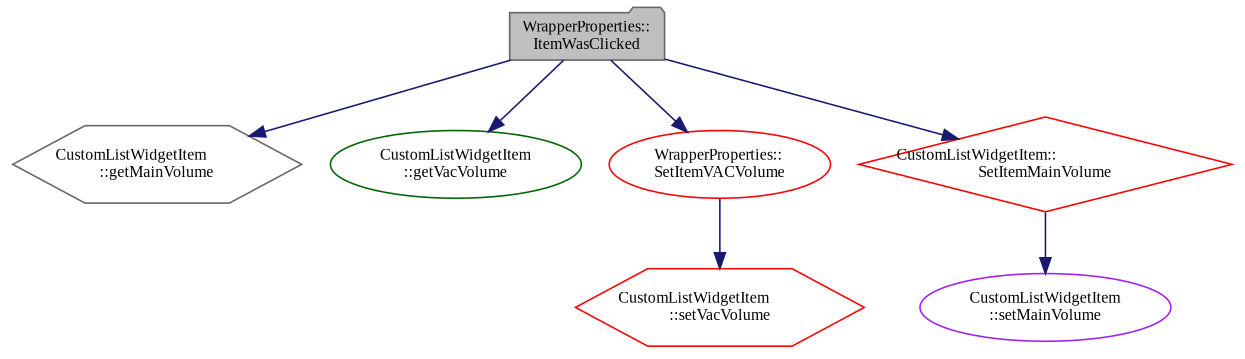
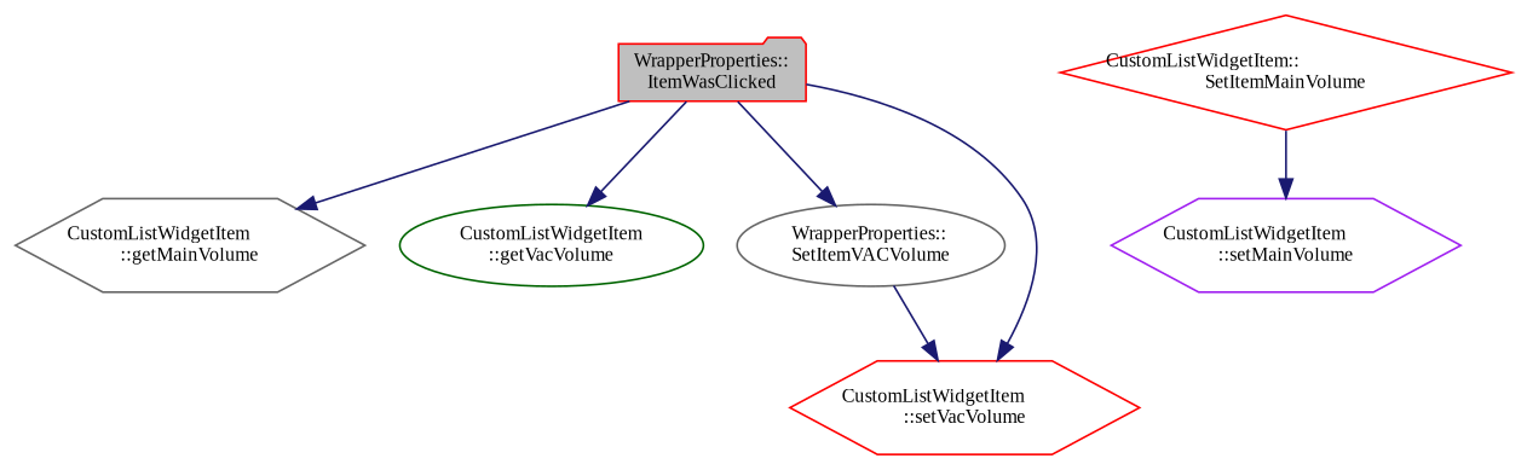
  digraph {
    fontname="Liberation Serif"
    rankdir=TB
    node [color=gray40 fillcolor=white fontname="Liberation Serif" fontsize=10 shape=ellipse style=filled]
    edge [color=midnightblue fontname="Liberation Serif" fontsize=10 labelfontname=Helvetica labelfontsize=10 style=solid]
-   n1 [fillcolor=grey75 fontcolor=black height=0.2 label="WrapperProperties::\lItemWasClicked" shape=folder width=0.4]
+   n1 [color=red fillcolor=grey75 fontcolor=black height=0.2 label="WrapperProperties::\lItemWasClicked" shape=folder width=0.4]
    n2 [height=0.2 label="CustomListWidgetItem\l::getMainVolume" shape=hexagon width=0.4]
    n3 [color=darkgreen height=0.2 label="CustomListWidgetItem\l::getVacVolume" width=0.4]
-   n4 [color=red height=0.2 label="WrapperProperties::\lSetItemVACVolume" width=0.4]
+   n4 [height=0.2 label="WrapperProperties::\lSetItemVACVolume" width=0.4]
    n5 [color=red height=0.2 label="CustomListWidgetItem::\lSetItemMainVolume" shape=diamond width=0.4]
    n6 [color=red height=0.2 label="CustomListWidgetItem\l::setVacVolume" shape=hexagon width=0.4]
-   n7 [color=purple height=0.2 label="CustomListWidgetItem\l::setMainVolume" width=0.4]
+   n7 [color=purple height=0.2 label="CustomListWidgetItem\l::setMainVolume" shape=hexagon width=0.4]
    n1 -> n2
    n1 -> n3
    n1 -> n4
-   n1 -> n5
+   n1 -> n6
    n4 -> n6
    n5 -> n7
  }
